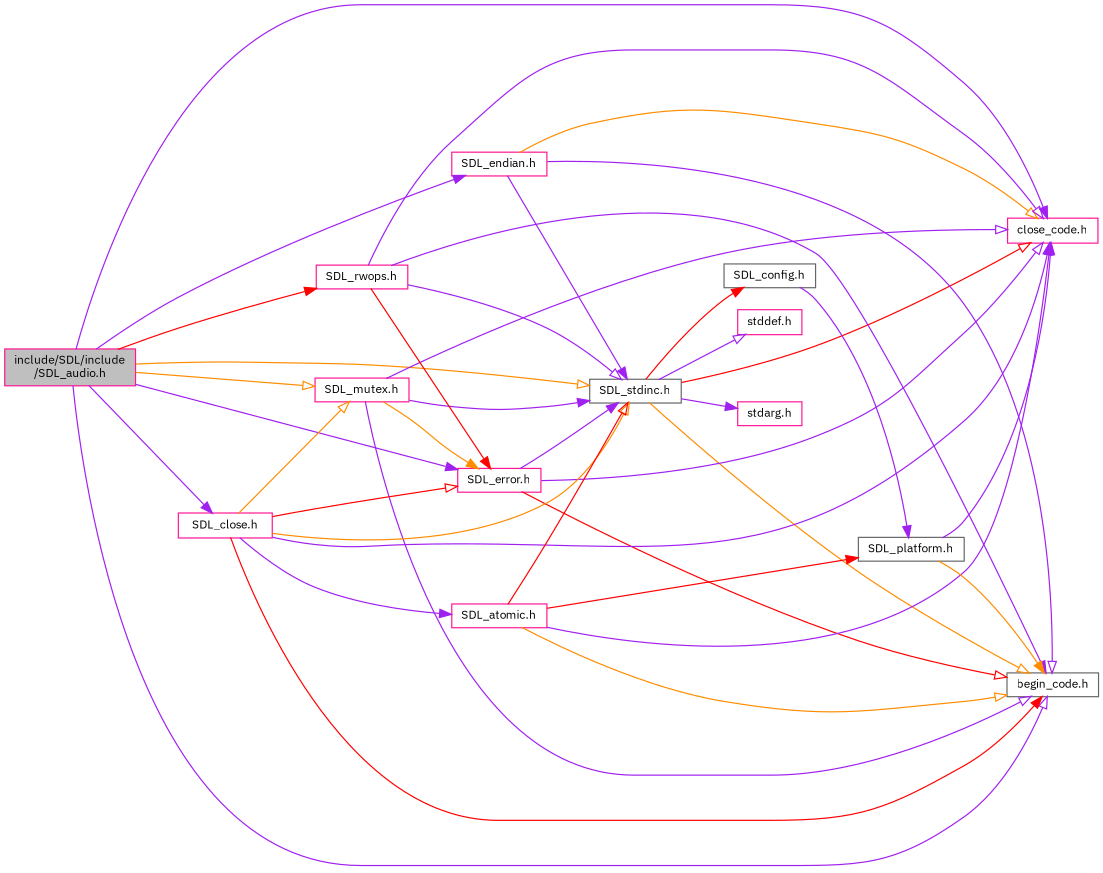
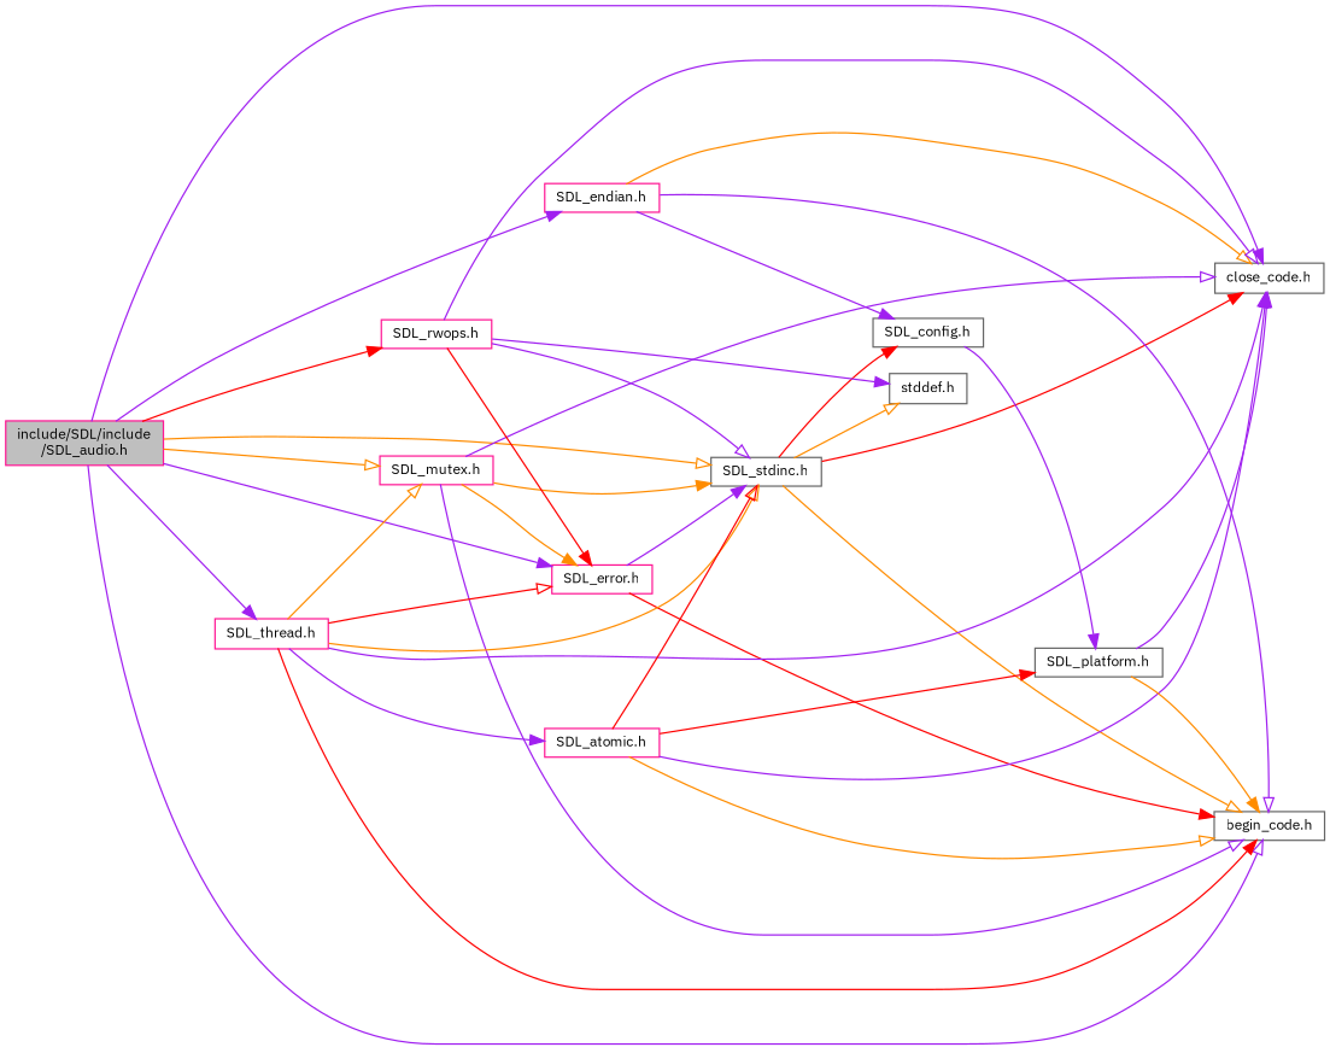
  digraph {
    fontname="IBM Plex Sans"
    rankdir=LR
    node [color=deeppink fillcolor=white fontname="IBM Plex Sans" fontsize=10 shape=record style=filled]
    edge [arrowhead=normal color=purple fontname="IBM Plex Sans" fontsize=10 labelfontname=Helvetica labelfontsize=10 style=solid]
    n1 [fillcolor=grey75 fontcolor=black height=0.2 label="include/SDL/include\l/SDL_audio.h" width=0.4]
    n2 [color=gray40 height=0.2 label="SDL_stdinc.h" width=0.4]
    n3 [color=gray40 height=0.2 label="begin_code.h" width=0.4]
-   n4 [height=0.2 label="close_code.h" width=0.4]
+   n4 [color=gray40 height=0.2 label="close_code.h" width=0.4]
    n5 [height=0.2 label="SDL_error.h" width=0.4]
    n6 [height=0.2 label="SDL_endian.h" width=0.4]
    n7 [height=0.2 label="SDL_mutex.h" width=0.4]
-   n8 [height=0.2 label="SDL_close.h" width=0.4]
+   n8 [height=0.2 label="SDL_thread.h" width=0.4]
    n9 [height=0.2 label="SDL_rwops.h" width=0.4]
    n10 [color=gray40 height=0.2 label="SDL_config.h" width=0.4]
-   n11 [height=0.2 label="stddef.h" width=0.4]
-   n12 [height=0.2 label="stdarg.h" width=0.4]
+   n11 [color=gray40 height=0.2 label="stddef.h" width=0.4]
    n13 [height=0.2 label="SDL_atomic.h" width=0.4]
    n14 [color=gray40 height=0.2 label="SDL_platform.h" width=0.4]
    n1 -> n2 [arrowhead=onormal color=darkorange]
    n1 -> n3 [arrowhead=onormal]
    n1 -> n4
    n1 -> n5
    n1 -> n6
    n1 -> n7 [arrowhead=onormal color=darkorange]
    n1 -> n8
    n1 -> n9 [color=red]
    n2 -> n3 [arrowhead=onormal color=darkorange]
-   n2 -> n4 [arrowhead=onormal color=red]
+   n2 -> n4 [color=red]
    n2 -> n10 [color=red]
-   n2 -> n11 [arrowhead=onormal]
-   n2 -> n12
+   n2 -> n11 [arrowhead=onormal color=darkorange]
    n5 -> n2
-   n5 -> n3 [arrowhead=onormal color=red]
-   n5 -> n4 [arrowhead=onormal]
-   n6 -> n2
+   n5 -> n3 [color=red]
+   n6 -> n10
    n6 -> n3 [arrowhead=onormal]
    n6 -> n4 [arrowhead=onormal color=darkorange]
-   n7 -> n2
+   n7 -> n2 [color=darkorange]
    n7 -> n3 [arrowhead=onormal]
    n7 -> n4 [arrowhead=onormal]
    n7 -> n5 [color=darkorange]
    n8 -> n2 [arrowhead=onormal color=darkorange]
    n8 -> n3 [color=red]
    n8 -> n4
    n8 -> n5 [arrowhead=onormal color=red]
    n8 -> n7 [arrowhead=onormal color=darkorange]
    n8 -> n13
    n9 -> n2 [arrowhead=onormal]
-   n9 -> n3
+   n9 -> n11
    n9 -> n4 [arrowhead=onormal]
    n9 -> n5 [color=red]
    n10 -> n14
    n13 -> n2 [arrowhead=onormal color=red]
    n13 -> n3 [arrowhead=onormal color=darkorange]
    n13 -> n4 [arrowhead=onormal]
    n13 -> n14 [color=red]
    n14 -> n3 [color=darkorange]
    n14 -> n4
  }
